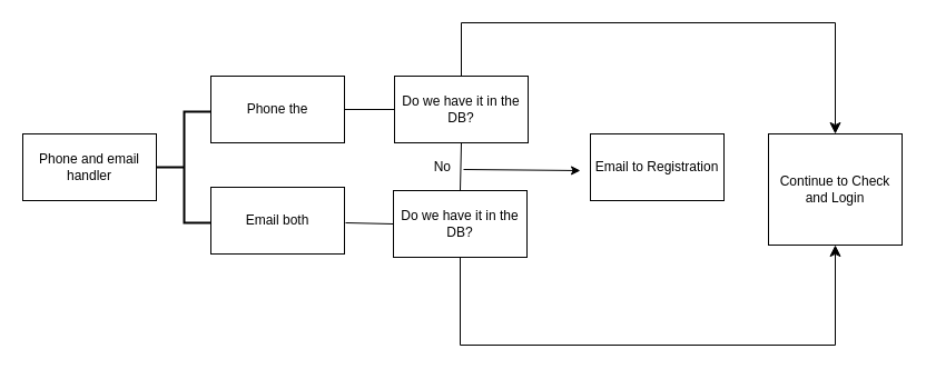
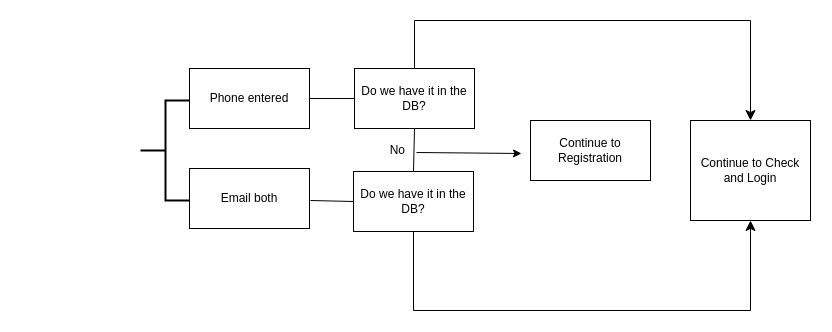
  <mxCell id="0" />
  <mxCell id="1" parent="0" />
- <mxCell id="2" value="Phone and email handler" style="rounded=0;whiteSpace=wrap;html=1;" parent="1" vertex="1"><mxGeometry x="20" y="120" width="120" height="60" as="geometry" /></mxCell>
  <mxCell id="3" value="" style="strokeWidth=2;html=1;shape=mxgraph.flowchart.annotation_2;align=left;labelPosition=right;pointerEvents=1;" vertex="1" parent="1"><mxGeometry x="140" y="100" width="50" height="100" as="geometry" /></mxCell>
- <mxCell id="4" value="Phone the" style="rounded=0;whiteSpace=wrap;html=1;" vertex="1" parent="1"><mxGeometry x="189" y="68" width="120" height="60" as="geometry" /></mxCell>
+ <mxCell id="4" value="Phone entered" style="rounded=0;whiteSpace=wrap;html=1;" vertex="1" parent="1"><mxGeometry x="189" y="68" width="120" height="60" as="geometry" /></mxCell>
  <mxCell id="5" value="Email both" style="rounded=0;whiteSpace=wrap;html=1;" vertex="1" parent="1"><mxGeometry x="189" y="168" width="120" height="60" as="geometry" /></mxCell>
  <mxCell id="6" value="Do we have it in the DB?" style="rounded=0;whiteSpace=wrap;html=1;" vertex="1" parent="1"><mxGeometry x="354" y="68" width="120" height="60" as="geometry" /></mxCell>
  <mxCell id="7" value="Do we have it in the DB?" style="rounded=0;whiteSpace=wrap;html=1;" vertex="1" parent="1"><mxGeometry x="353" y="171" width="120" height="60" as="geometry" /></mxCell>
  <mxCell id="8" value="" style="endArrow=none;html=1;rounded=0;entryX=0;entryY=0.5;entryDx=0;entryDy=0;exitX=1;exitY=0.5;exitDx=0;exitDy=0;" edge="1" parent="1" source="4" target="6"><mxGeometry width="50" height="50" relative="1" as="geometry"><mxPoint x="290" y="220" as="sourcePoint" /><mxPoint x="340" y="170" as="targetPoint" /></mxGeometry></mxCell>
  <mxCell id="9" value="" style="endArrow=none;html=1;rounded=0;entryX=0;entryY=0.5;entryDx=0;entryDy=0;" edge="1" parent="1" target="7"><mxGeometry width="50" height="50" relative="1" as="geometry"><mxPoint x="310" y="200" as="sourcePoint" /><mxPoint x="364" y="108" as="targetPoint" /></mxGeometry></mxCell>
  <mxCell id="10" value="" style="endArrow=none;html=1;rounded=0;entryX=0.5;entryY=1;entryDx=0;entryDy=0;exitX=0.5;exitY=0;exitDx=0;exitDy=0;" edge="1" parent="1" source="7" target="6"><mxGeometry width="50" height="50" relative="1" as="geometry"><mxPoint x="290" y="220" as="sourcePoint" /><mxPoint x="340" y="170" as="targetPoint" /></mxGeometry></mxCell>
  <mxCell id="11" value="No" style="text;html=1;align=right;verticalAlign=middle;whiteSpace=wrap;rounded=0;" vertex="1" parent="1"><mxGeometry x="347" y="135" width="60" height="30" as="geometry" /></mxCell>
  <mxCell id="12" value="" style="endArrow=classic;html=1;rounded=0;" edge="1" parent="1"><mxGeometry width="50" height="50" relative="1" as="geometry"><mxPoint x="416" y="152" as="sourcePoint" /><mxPoint x="521" y="153" as="targetPoint" /></mxGeometry></mxCell>
- <mxCell id="13" value="Email to Registration" style="rounded=0;whiteSpace=wrap;html=1;" vertex="1" parent="1"><mxGeometry x="530" y="120" width="120" height="60" as="geometry" /></mxCell>
+ <mxCell id="13" value="Continue to Registration" style="rounded=0;whiteSpace=wrap;html=1;" vertex="1" parent="1"><mxGeometry x="530" y="120" width="120" height="60" as="geometry" /></mxCell>
  <mxCell id="14" value="" style="edgeStyle=elbowEdgeStyle;elbow=vertical;endArrow=classic;html=1;curved=0;rounded=0;endSize=8;startSize=8;exitX=0.5;exitY=0;exitDx=0;exitDy=0;entryX=0.5;entryY=0;entryDx=0;entryDy=0;" edge="1" parent="1" source="6" target="15"><mxGeometry width="50" height="50" relative="1" as="geometry"><mxPoint x="290" y="130" as="sourcePoint" /><mxPoint x="620" y="-110" as="targetPoint" /><Array as="points"><mxPoint x="580" y="20" /></Array></mxGeometry></mxCell>
  <mxCell id="15" value="Continue to Check and Login" style="rounded=0;whiteSpace=wrap;html=1;" vertex="1" parent="1"><mxGeometry x="690" y="120" width="120" height="100" as="geometry" /></mxCell>
  <mxCell id="16" value="" style="edgeStyle=elbowEdgeStyle;elbow=vertical;endArrow=classic;html=1;curved=0;rounded=0;endSize=8;startSize=8;exitX=0.5;exitY=1;exitDx=0;exitDy=0;entryX=0.5;entryY=1;entryDx=0;entryDy=0;" edge="1" parent="1" source="7" target="15"><mxGeometry width="50" height="50" relative="1" as="geometry"><mxPoint x="424" y="78" as="sourcePoint" /><mxPoint x="760" y="130" as="targetPoint" /><Array as="points"><mxPoint x="580" y="310" /></Array></mxGeometry></mxCell>
